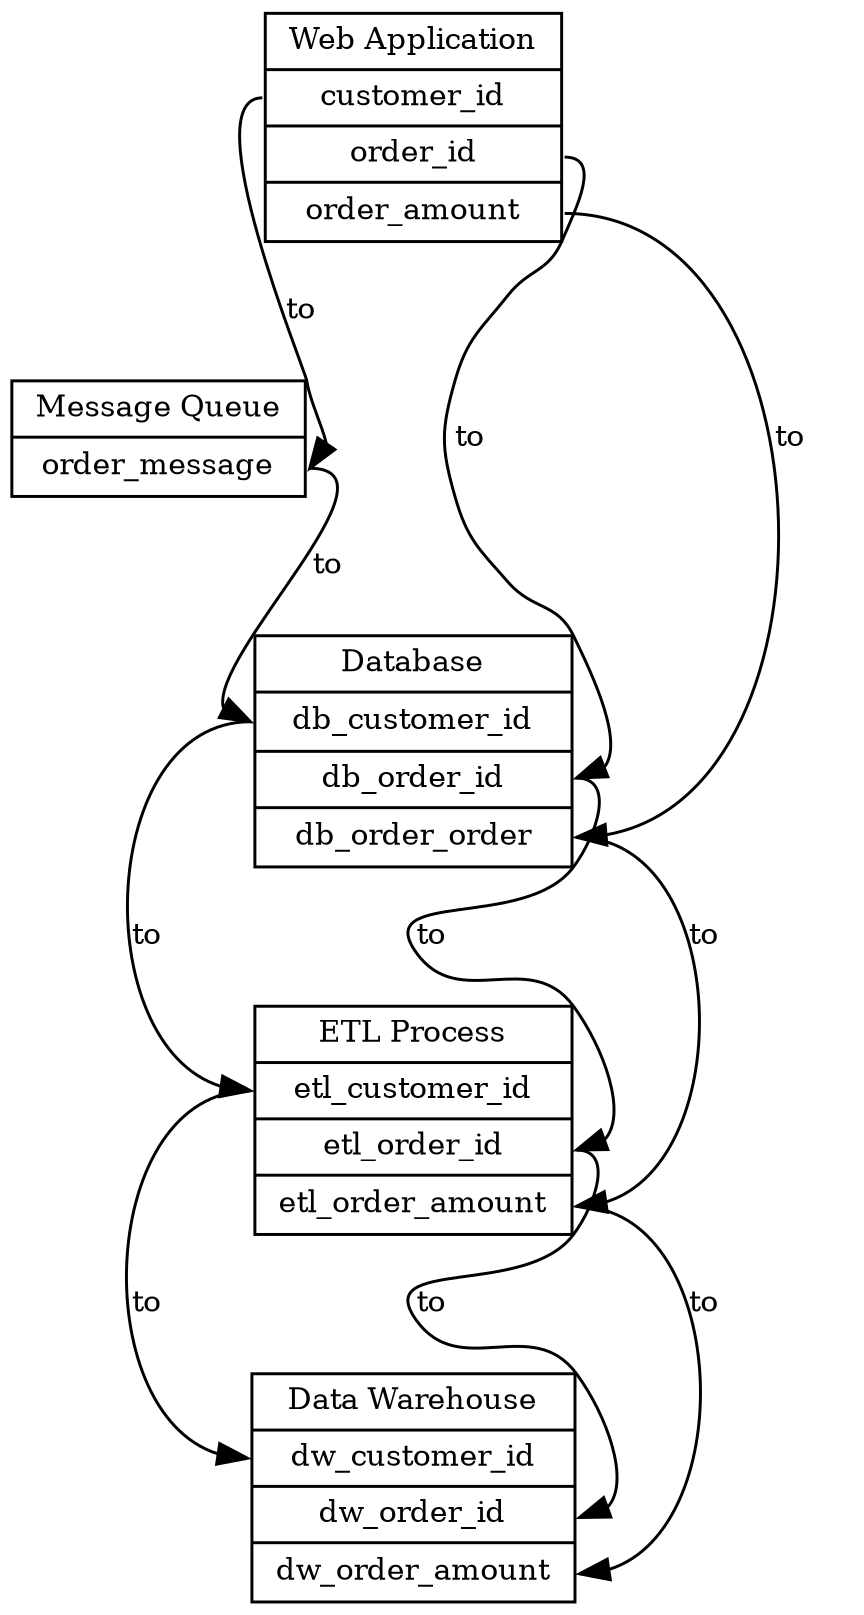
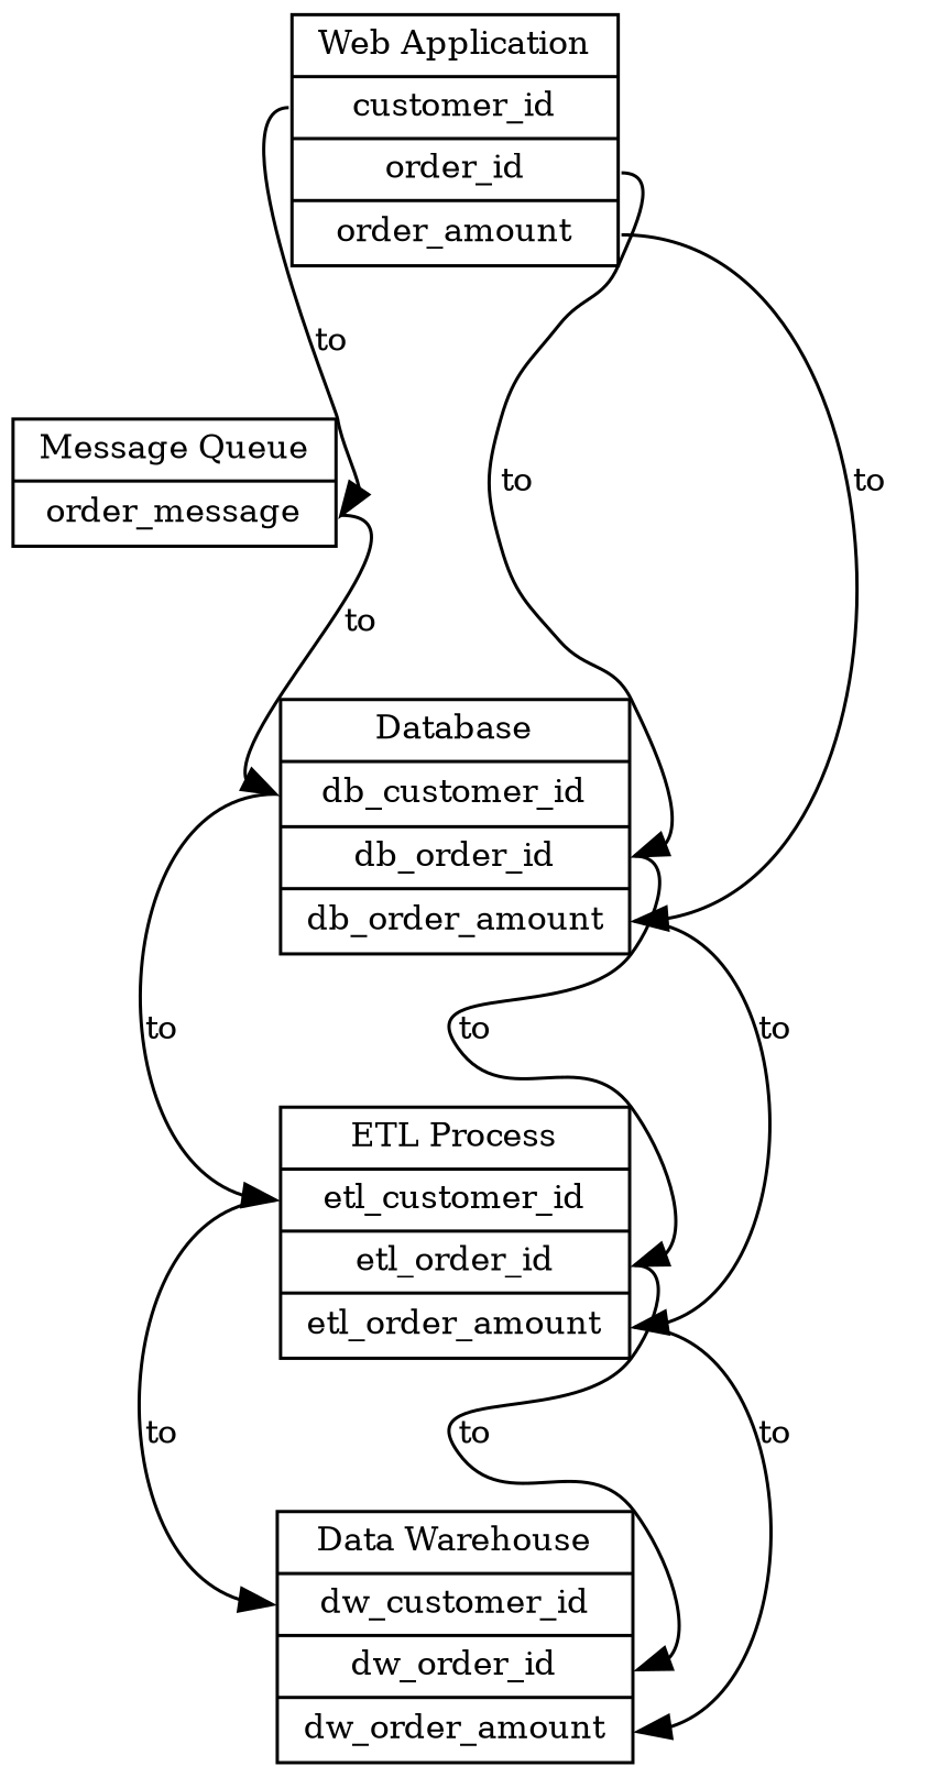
  digraph {
    rankdir=TB
    node [fontsize=10 shape=record]
    edge [fontsize=10]
    n1 [label="{Web Application|<f1> customer_id|<f2> order_id|<f3> order_amount}"]
    n2 [label="{Message Queue|<f4> order_message}"]
-   n3 [label="{Database|<f5> db_customer_id|<f6> db_order_id|<f7> db_order_order}"]
+   n3 [label="{Database|<f5> db_customer_id|<f6> db_order_id|<f7> db_order_amount}"]
    n4 [label="{ETL Process|<f8> etl_customer_id|<f9> etl_order_id|<f10> etl_order_amount}"]
    n5 [label="{Data Warehouse|<f11> dw_customer_id|<f12> dw_order_id|<f13> dw_order_amount}"]
    n1 -> n2 [headport=f4 label=to tailport=f1]
    n1 -> n3 [headport=f6 label=to tailport=f2]
    n1 -> n3 [headport=f7 label=to tailport=f3]
    n2 -> n3 [headport=f5 label=to tailport=f4]
    n3 -> n4 [headport=f8 label=to tailport=f5]
    n3 -> n4 [headport=f9 label=to tailport=f6]
    n3 -> n4 [headport=f10 label=to tailport=f7]
    n4 -> n5 [headport=f11 label=to tailport=f8]
    n4 -> n5 [headport=f12 label=to tailport=f9]
    n4 -> n5 [headport=f13 label=to tailport=f10]
  }
